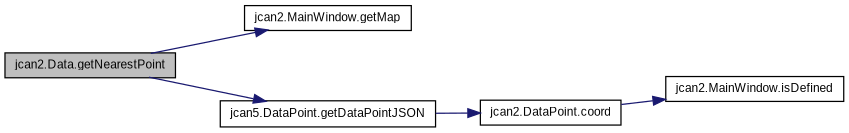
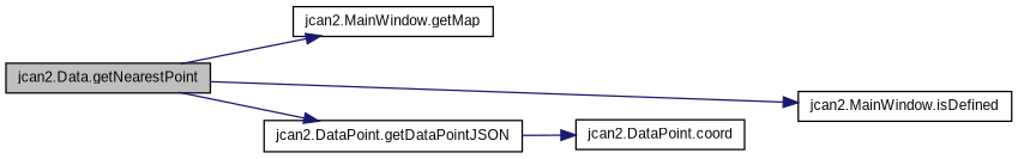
  digraph {
    fontname="Liberation Sans"
    rankdir=LR
    node [color=black fillcolor=white fontname="Liberation Sans" fontsize=10 shape=record style=filled]
    edge [color=midnightblue fontname="Liberation Sans" fontsize=10 labelfontname=Helvetica labelfontsize=10 style=solid]
    n1 [fillcolor=grey75 fontcolor=black height=0.2 label="jcan2.Data.getNearestPoint" width=0.4]
    n2 [height=0.2 label="jcan2.MainWindow.getMap" width=0.4]
    n3 [height=0.2 label="jcan2.MainWindow.isDefined" width=0.4]
-   n4 [height=0.2 label="jcan5.DataPoint.getDataPointJSON" width=0.4]
+   n4 [height=0.2 label="jcan2.DataPoint.getDataPointJSON" width=0.4]
    n5 [height=0.2 label="jcan2.DataPoint.coord" width=0.4]
    n1 -> n2
-   n5 -> n3
+   n1 -> n3
    n1 -> n4
    n4 -> n5
  }
